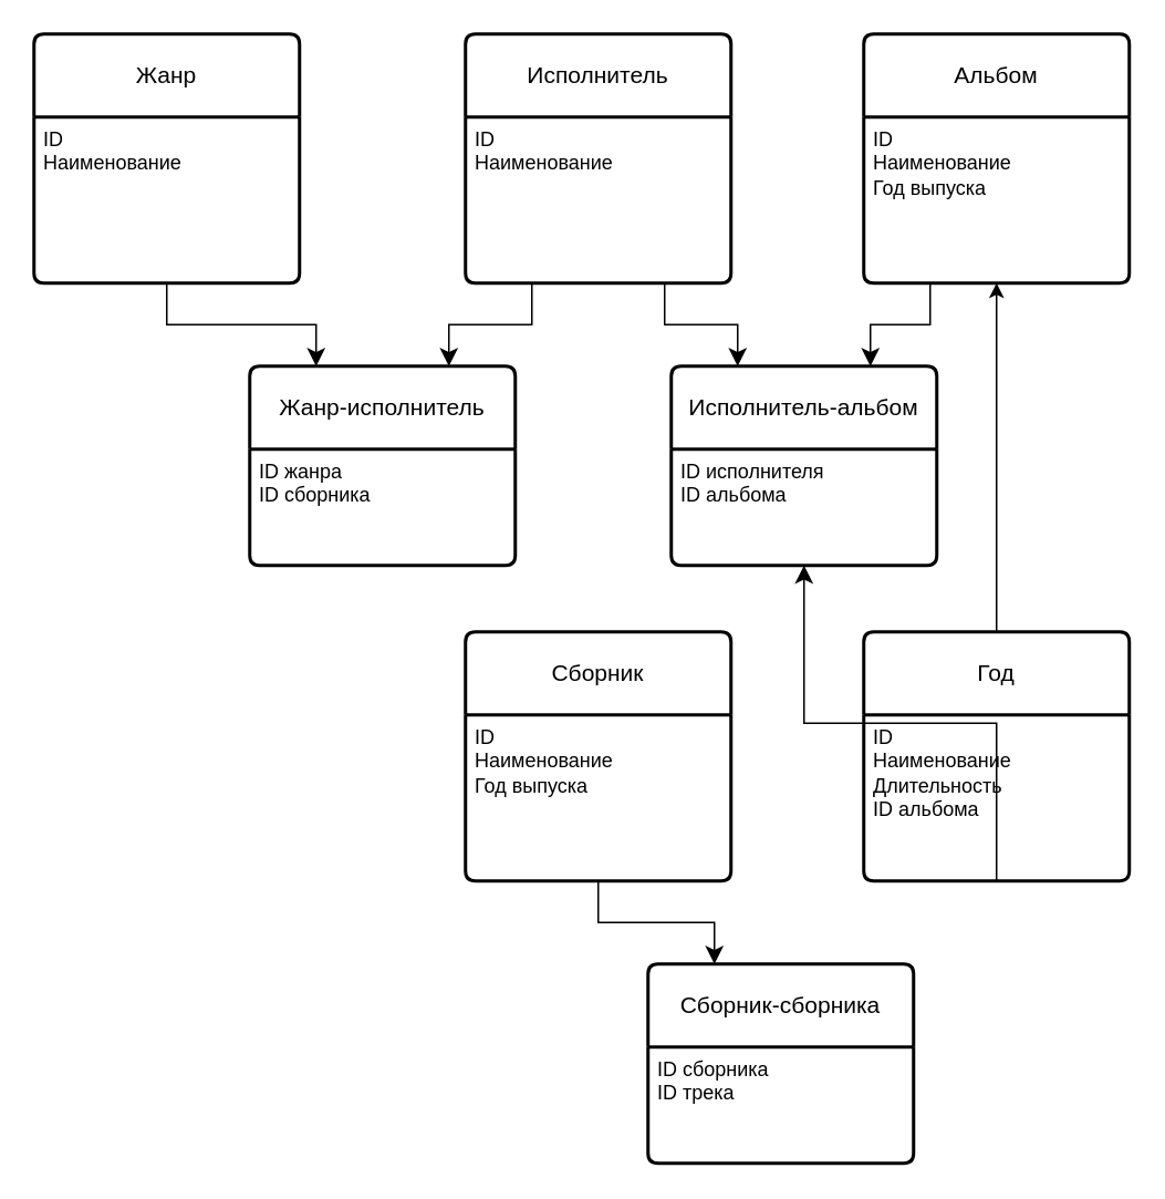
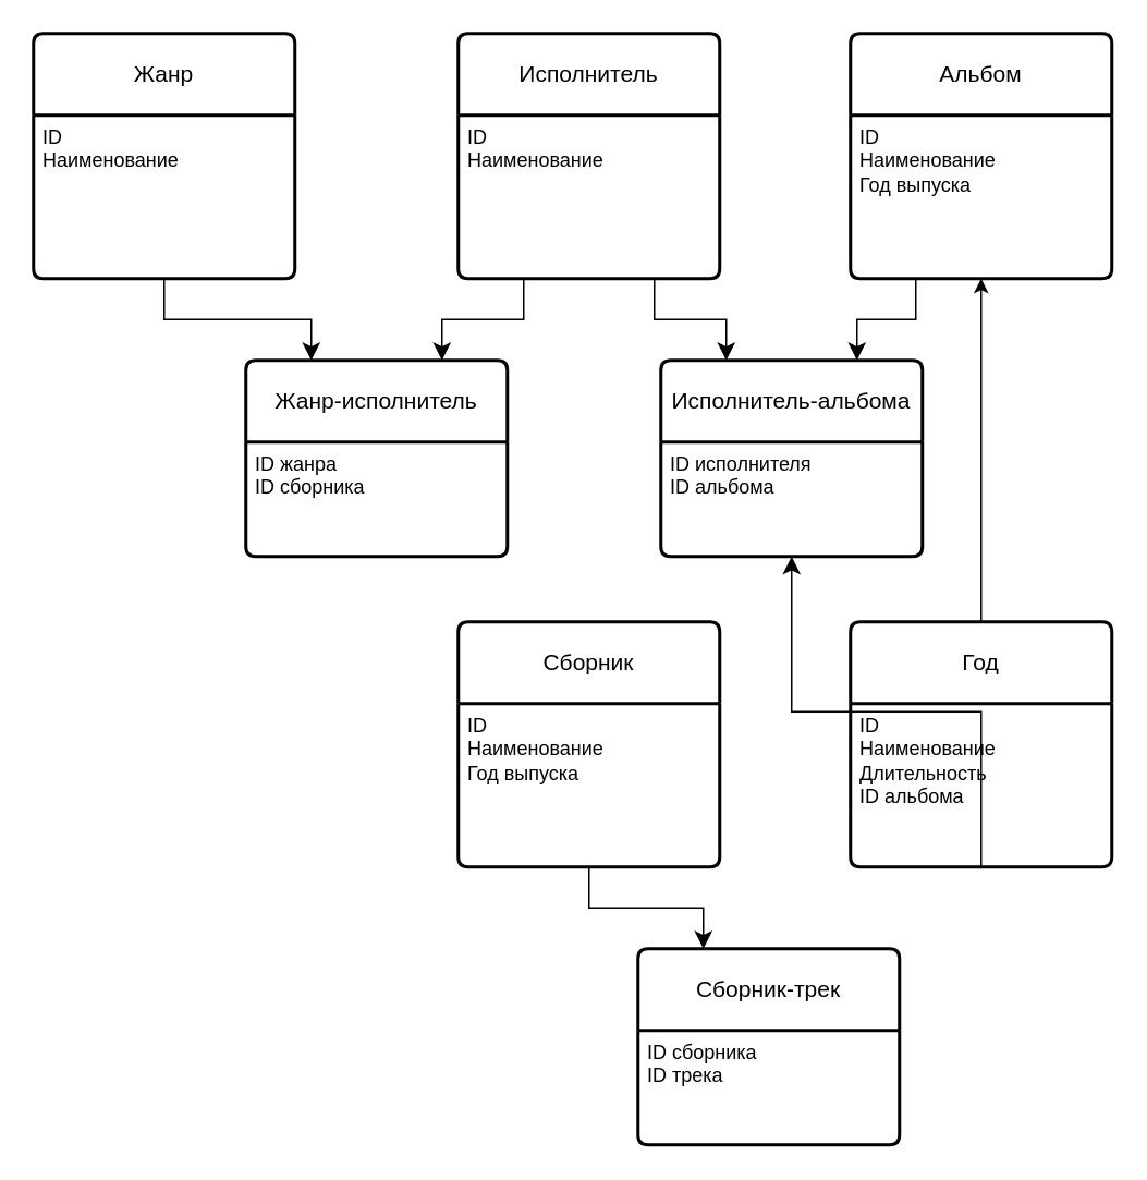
  <mxCell id="0" />
  <mxCell id="1" parent="0" />
  <mxCell id="2" value="Жанр" style="swimlane;childLayout=stackLayout;horizontal=1;startSize=50;horizontalStack=0;rounded=1;fontSize=14;fontStyle=0;strokeWidth=2;resizeParent=0;resizeLast=1;shadow=0;dashed=0;align=center;arcSize=4;whiteSpace=wrap;html=1;" parent="1" vertex="1"><mxGeometry x="20" y="20" width="160" height="150" as="geometry" /></mxCell>
  <mxCell id="3" value="ID&lt;br&gt;Наименование" style="align=left;strokeColor=none;fillColor=none;spacingLeft=4;fontSize=12;verticalAlign=top;resizable=0;rotatable=0;part=1;html=1;" parent="2" vertex="1"><mxGeometry y="50" width="160" height="100" as="geometry" /></mxCell>
  <mxCell id="4" value="Исполнитель" style="swimlane;childLayout=stackLayout;horizontal=1;startSize=50;horizontalStack=0;rounded=1;fontSize=14;fontStyle=0;strokeWidth=2;resizeParent=0;resizeLast=1;shadow=0;dashed=0;align=center;arcSize=4;whiteSpace=wrap;html=1;" parent="1" vertex="1"><mxGeometry x="280" y="20" width="160" height="150" as="geometry" /></mxCell>
  <mxCell id="5" value="ID&lt;br&gt;Наименование" style="align=left;strokeColor=none;fillColor=none;spacingLeft=4;fontSize=12;verticalAlign=top;resizable=0;rotatable=0;part=1;html=1;" parent="4" vertex="1"><mxGeometry y="50" width="160" height="100" as="geometry" /></mxCell>
  <mxCell id="6" value="Альбом" style="swimlane;childLayout=stackLayout;horizontal=1;startSize=50;horizontalStack=0;rounded=1;fontSize=14;fontStyle=0;strokeWidth=2;resizeParent=0;resizeLast=1;shadow=0;dashed=0;align=center;arcSize=4;whiteSpace=wrap;html=1;" parent="1" vertex="1"><mxGeometry x="520" y="20" width="160" height="150" as="geometry" /></mxCell>
  <mxCell id="7" value="ID&lt;br&gt;Наименование&lt;br&gt;Год выпуска" style="align=left;strokeColor=none;fillColor=none;spacingLeft=4;fontSize=12;verticalAlign=top;resizable=0;rotatable=0;part=1;html=1;" parent="6" vertex="1"><mxGeometry y="50" width="160" height="100" as="geometry" /></mxCell>
  <mxCell id="8" style="edgeStyle=orthogonalEdgeStyle;rounded=0;orthogonalLoop=1;jettySize=auto;html=1;exitX=0.5;exitY=0;exitDx=0;exitDy=0;entryX=0.5;entryY=1;entryDx=0;entryDy=0;" parent="1" source="9" target="7" edge="1"><mxGeometry relative="1" as="geometry" /></mxCell>
  <mxCell id="9" value="Год" style="swimlane;childLayout=stackLayout;horizontal=1;startSize=50;horizontalStack=0;rounded=1;fontSize=14;fontStyle=0;strokeWidth=2;resizeParent=0;resizeLast=1;shadow=0;dashed=0;align=center;arcSize=4;whiteSpace=wrap;html=1;" parent="1" vertex="1"><mxGeometry x="520" y="380" width="160" height="150" as="geometry" /></mxCell>
  <mxCell id="10" value="ID&lt;br&gt;Наименование&lt;br&gt;Длительность&lt;br&gt;ID альбома&lt;br&gt;" style="align=left;strokeColor=none;fillColor=none;spacingLeft=4;fontSize=12;verticalAlign=top;resizable=0;rotatable=0;part=1;html=1;" parent="9" vertex="1"><mxGeometry y="50" width="160" height="100" as="geometry" /></mxCell>
  <mxCell id="11" value="Сборник" style="swimlane;childLayout=stackLayout;horizontal=1;startSize=50;horizontalStack=0;rounded=1;fontSize=14;fontStyle=0;strokeWidth=2;resizeParent=0;resizeLast=1;shadow=0;dashed=0;align=center;arcSize=4;whiteSpace=wrap;html=1;" vertex="1" parent="1"><mxGeometry x="280" y="380" width="160" height="150" as="geometry" /></mxCell>
  <mxCell id="12" value="ID&lt;div&gt;Наименование&lt;/div&gt;&lt;div&gt;Год выпуска&lt;/div&gt;" style="align=left;strokeColor=none;fillColor=none;spacingLeft=4;fontSize=12;verticalAlign=top;resizable=0;rotatable=0;part=1;html=1;" vertex="1" parent="11"><mxGeometry y="50" width="160" height="100" as="geometry" /></mxCell>
  <mxCell id="13" style="edgeStyle=orthogonalEdgeStyle;rounded=0;orthogonalLoop=1;jettySize=auto;html=1;opacity=0;" edge="1" parent="1" source="12"><mxGeometry relative="1" as="geometry"><mxPoint x="360" y="340" as="targetPoint" /></mxGeometry></mxCell>
- <mxCell id="14" value="Сборник-сборника" style="swimlane;childLayout=stackLayout;horizontal=1;startSize=50;horizontalStack=0;rounded=1;fontSize=14;fontStyle=0;strokeWidth=2;resizeParent=0;resizeLast=1;shadow=0;dashed=0;align=center;arcSize=4;whiteSpace=wrap;html=1;" vertex="1" parent="1"><mxGeometry x="390" y="580" width="160" height="120" as="geometry" /></mxCell>
+ <mxCell id="14" value="Сборник-трек" style="swimlane;childLayout=stackLayout;horizontal=1;startSize=50;horizontalStack=0;rounded=1;fontSize=14;fontStyle=0;strokeWidth=2;resizeParent=0;resizeLast=1;shadow=0;dashed=0;align=center;arcSize=4;whiteSpace=wrap;html=1;" vertex="1" parent="1"><mxGeometry x="390" y="580" width="160" height="120" as="geometry" /></mxCell>
  <mxCell id="15" value="ID сборника&lt;div&gt;ID трека&lt;/div&gt;" style="align=left;strokeColor=none;fillColor=none;spacingLeft=4;fontSize=12;verticalAlign=top;resizable=0;rotatable=0;part=1;html=1;" vertex="1" parent="14"><mxGeometry y="50" width="160" height="70" as="geometry" /></mxCell>
  <mxCell id="16" value="" style="edgeStyle=elbowEdgeStyle;elbow=vertical;endArrow=classic;html=1;curved=0;rounded=0;endSize=8;startSize=8;exitX=0.5;exitY=1;exitDx=0;exitDy=0;" edge="1" parent="1" source="10" target="19"><mxGeometry width="50" height="50" relative="1" as="geometry"><mxPoint x="600" y="400" as="sourcePoint" /><mxPoint x="430" y="360" as="targetPoint" /></mxGeometry></mxCell>
  <mxCell id="17" value="" style="edgeStyle=elbowEdgeStyle;elbow=vertical;endArrow=classic;html=1;curved=0;rounded=0;endSize=8;startSize=8;entryX=0.25;entryY=0;entryDx=0;entryDy=0;exitX=0.5;exitY=1;exitDx=0;exitDy=0;" edge="1" parent="1" source="12" target="14"><mxGeometry width="50" height="50" relative="1" as="geometry"><mxPoint x="380" y="410" as="sourcePoint" /><mxPoint x="430" y="360" as="targetPoint" /></mxGeometry></mxCell>
- <mxCell id="18" value="Исполнитель-альбом" style="swimlane;childLayout=stackLayout;horizontal=1;startSize=50;horizontalStack=0;rounded=1;fontSize=14;fontStyle=0;strokeWidth=2;resizeParent=0;resizeLast=1;shadow=0;dashed=0;align=center;arcSize=4;whiteSpace=wrap;html=1;" vertex="1" parent="1"><mxGeometry x="404" y="220" width="160" height="120" as="geometry" /></mxCell>
+ <mxCell id="18" value="Исполнитель-альбома" style="swimlane;childLayout=stackLayout;horizontal=1;startSize=50;horizontalStack=0;rounded=1;fontSize=14;fontStyle=0;strokeWidth=2;resizeParent=0;resizeLast=1;shadow=0;dashed=0;align=center;arcSize=4;whiteSpace=wrap;html=1;" vertex="1" parent="1"><mxGeometry x="404" y="220" width="160" height="120" as="geometry" /></mxCell>
  <mxCell id="19" value="ID исполнителя&lt;div&gt;ID альбома&lt;/div&gt;" style="align=left;strokeColor=none;fillColor=none;spacingLeft=4;fontSize=12;verticalAlign=top;resizable=0;rotatable=0;part=1;html=1;" vertex="1" parent="18"><mxGeometry y="50" width="160" height="70" as="geometry" /></mxCell>
  <mxCell id="20" value="Жанр-исполнитель" style="swimlane;childLayout=stackLayout;horizontal=1;startSize=50;horizontalStack=0;rounded=1;fontSize=14;fontStyle=0;strokeWidth=2;resizeParent=0;resizeLast=1;shadow=0;dashed=0;align=center;arcSize=4;whiteSpace=wrap;html=1;" vertex="1" parent="1"><mxGeometry x="150" y="220" width="160" height="120" as="geometry" /></mxCell>
  <mxCell id="21" value="ID жанра&lt;div&gt;ID сборника&lt;/div&gt;" style="align=left;strokeColor=none;fillColor=none;spacingLeft=4;fontSize=12;verticalAlign=top;resizable=0;rotatable=0;part=1;html=1;" vertex="1" parent="20"><mxGeometry y="50" width="160" height="70" as="geometry" /></mxCell>
  <mxCell id="22" value="" style="edgeStyle=elbowEdgeStyle;elbow=vertical;endArrow=classic;html=1;curved=0;rounded=0;endSize=8;startSize=8;exitX=0.5;exitY=1;exitDx=0;exitDy=0;entryX=0.25;entryY=0;entryDx=0;entryDy=0;" edge="1" parent="1" source="3" target="20"><mxGeometry width="50" height="50" relative="1" as="geometry"><mxPoint x="110" y="170" as="sourcePoint" /><mxPoint x="210" y="220" as="targetPoint" /></mxGeometry></mxCell>
  <mxCell id="23" value="" style="edgeStyle=elbowEdgeStyle;elbow=vertical;endArrow=classic;html=1;curved=0;rounded=0;endSize=8;startSize=8;entryX=0.75;entryY=0;entryDx=0;entryDy=0;exitX=0.25;exitY=1;exitDx=0;exitDy=0;" edge="1" parent="1" source="5" target="20"><mxGeometry width="50" height="50" relative="1" as="geometry"><mxPoint x="371" y="144" as="sourcePoint" /><mxPoint x="260" y="220" as="targetPoint" /></mxGeometry></mxCell>
  <mxCell id="24" value="" style="edgeStyle=elbowEdgeStyle;elbow=vertical;endArrow=classic;html=1;curved=0;rounded=0;endSize=8;startSize=8;exitX=0.75;exitY=1;exitDx=0;exitDy=0;entryX=0.25;entryY=0;entryDx=0;entryDy=0;" edge="1" parent="1" source="5" target="18"><mxGeometry width="50" height="50" relative="1" as="geometry"><mxPoint x="370" y="170" as="sourcePoint" /><mxPoint x="480" y="220" as="targetPoint" /></mxGeometry></mxCell>
  <mxCell id="25" value="" style="edgeStyle=elbowEdgeStyle;elbow=vertical;endArrow=classic;html=1;curved=0;rounded=0;endSize=8;startSize=8;entryX=0.75;entryY=0;entryDx=0;entryDy=0;exitX=0.25;exitY=1;exitDx=0;exitDy=0;" edge="1" parent="1" source="7" target="18"><mxGeometry width="50" height="50" relative="1" as="geometry"><mxPoint x="600" y="170" as="sourcePoint" /><mxPoint x="500" y="220" as="targetPoint" /></mxGeometry></mxCell>
